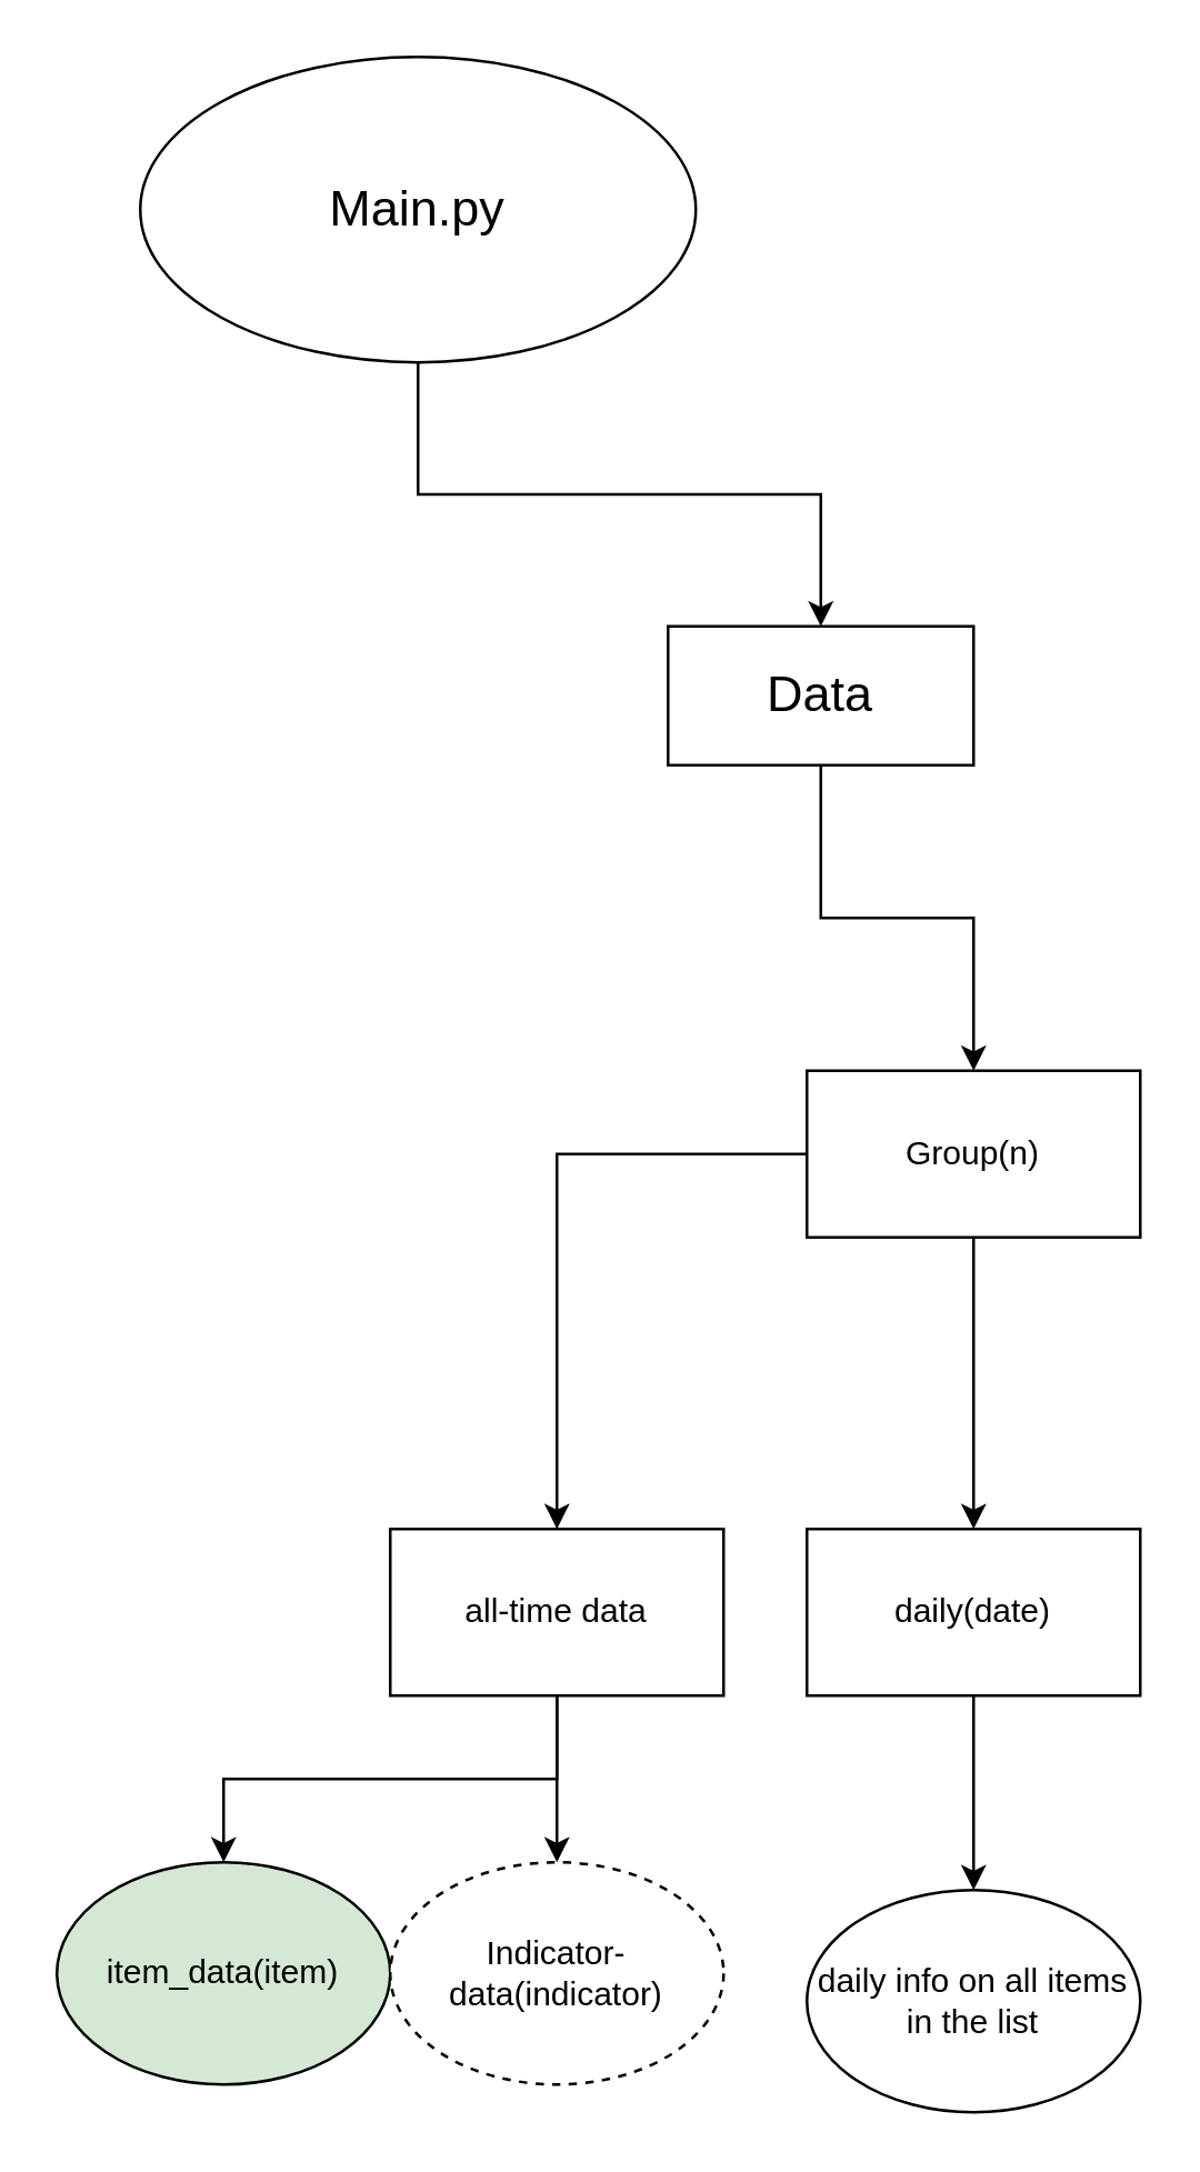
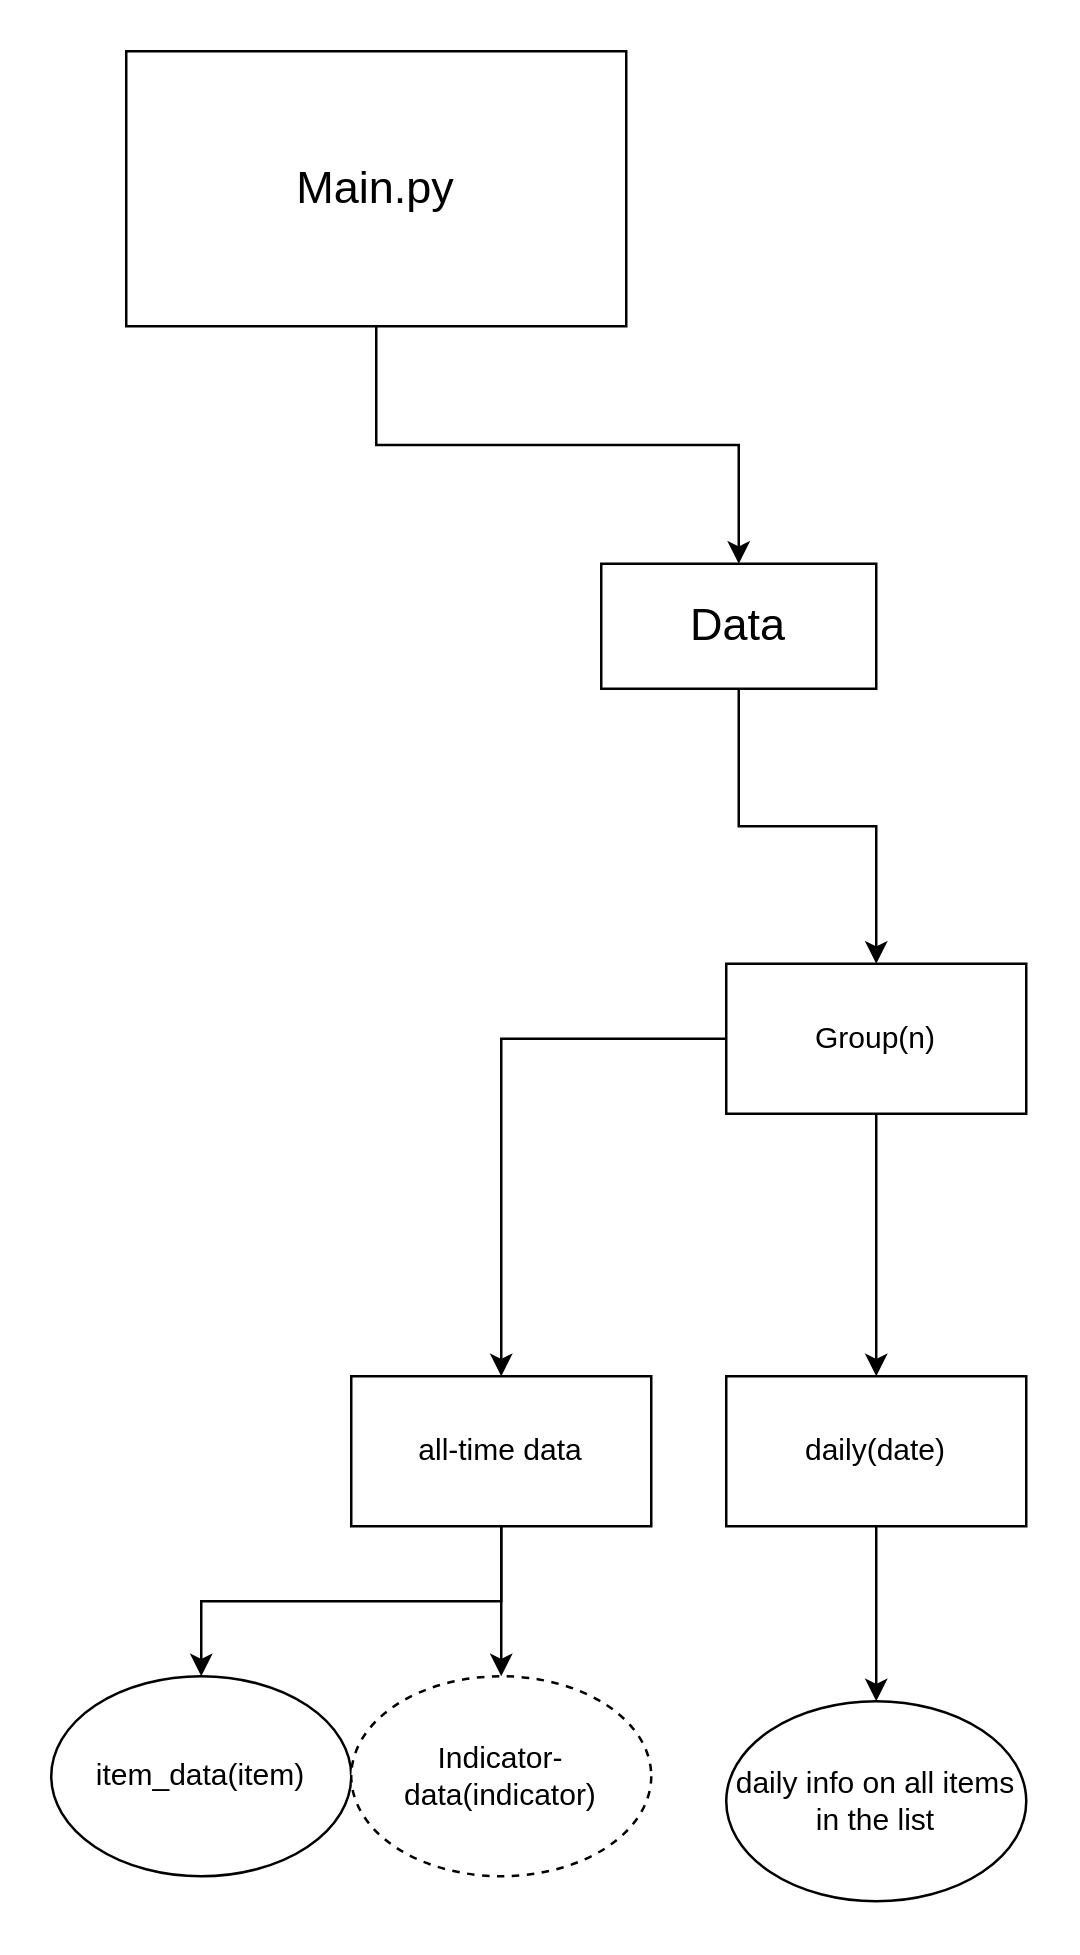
  <mxCell id="0" />
  <mxCell id="1" parent="0" />
  <mxCell id="2" style="edgeStyle=orthogonalEdgeStyle;rounded=0;orthogonalLoop=1;jettySize=auto;html=1;entryX=0.5;entryY=0;entryDx=0;entryDy=0;" edge="1" parent="1" source="3" target="5"><mxGeometry relative="1" as="geometry" /></mxCell>
- <mxCell id="3" value="&lt;font style=&quot;font-size: 18px&quot;&gt;Main.py&lt;/font&gt;" style="ellipse;whiteSpace=wrap;html=1;" vertex="1" parent="1"><mxGeometry x="50" y="20" width="200" height="110" as="geometry" /></mxCell>
+ <mxCell id="3" value="&lt;font style=&quot;font-size: 18px&quot;&gt;Main.py&lt;/font&gt;" style="rounded=0;whiteSpace=wrap;html=1;" vertex="1" parent="1"><mxGeometry x="50" y="20" width="200" height="110" as="geometry" /></mxCell>
  <mxCell id="4" style="edgeStyle=orthogonalEdgeStyle;rounded=0;orthogonalLoop=1;jettySize=auto;html=1;entryX=0.5;entryY=0;entryDx=0;entryDy=0;" edge="1" parent="1" source="5" target="8"><mxGeometry relative="1" as="geometry" /></mxCell>
  <mxCell id="5" value="&lt;font style=&quot;font-size: 18px&quot;&gt;Data&lt;/font&gt;" style="rounded=0;whiteSpace=wrap;html=1;" vertex="1" parent="1"><mxGeometry x="240" y="225" width="110" height="50" as="geometry" /></mxCell>
  <mxCell id="6" value="" style="edgeStyle=orthogonalEdgeStyle;rounded=0;orthogonalLoop=1;jettySize=auto;html=1;" edge="1" parent="1" source="8" target="10"><mxGeometry relative="1" as="geometry" /></mxCell>
  <mxCell id="7" value="" style="edgeStyle=orthogonalEdgeStyle;rounded=0;orthogonalLoop=1;jettySize=auto;html=1;" edge="1" parent="1" source="8" target="16"><mxGeometry relative="1" as="geometry" /></mxCell>
  <mxCell id="8" value="Group(n)" style="rounded=0;whiteSpace=wrap;html=1;" vertex="1" parent="1"><mxGeometry x="290" y="385" width="120" height="60" as="geometry" /></mxCell>
  <mxCell id="9" value="" style="edgeStyle=orthogonalEdgeStyle;rounded=0;orthogonalLoop=1;jettySize=auto;html=1;" edge="1" parent="1" source="10" target="13"><mxGeometry relative="1" as="geometry" /></mxCell>
  <mxCell id="10" value="daily(date)" style="rounded=0;whiteSpace=wrap;html=1;" vertex="1" parent="1"><mxGeometry x="290" y="550" width="120" height="60" as="geometry" /></mxCell>
- <mxCell id="11" value="item_data(item)" style="ellipse;whiteSpace=wrap;html=1;rounded=0;fillColor=#d5e8d4;" vertex="1" parent="1"><mxGeometry x="20" y="670" width="120" height="80" as="geometry" /></mxCell>
+ <mxCell id="11" value="item_data(item)" style="ellipse;whiteSpace=wrap;html=1;rounded=0;" vertex="1" parent="1"><mxGeometry x="20" y="670" width="120" height="80" as="geometry" /></mxCell>
  <mxCell id="12" value="Indicator-data(indicator)" style="ellipse;whiteSpace=wrap;html=1;rounded=0;dashed=1;" vertex="1" parent="1"><mxGeometry x="140" y="670" width="120" height="80" as="geometry" /></mxCell>
  <mxCell id="13" value="daily info on all items in the list" style="ellipse;whiteSpace=wrap;html=1;rounded=0;" vertex="1" parent="1"><mxGeometry x="290" y="680" width="120" height="80" as="geometry" /></mxCell>
  <mxCell id="14" style="edgeStyle=orthogonalEdgeStyle;rounded=0;orthogonalLoop=1;jettySize=auto;html=1;entryX=0.5;entryY=0;entryDx=0;entryDy=0;" edge="1" parent="1" source="16" target="12"><mxGeometry relative="1" as="geometry" /></mxCell>
  <mxCell id="15" style="edgeStyle=orthogonalEdgeStyle;rounded=0;orthogonalLoop=1;jettySize=auto;html=1;entryX=0.5;entryY=0;entryDx=0;entryDy=0;" edge="1" parent="1" source="16" target="11"><mxGeometry relative="1" as="geometry" /></mxCell>
  <mxCell id="16" value="all-time data" style="whiteSpace=wrap;html=1;rounded=0;" vertex="1" parent="1"><mxGeometry x="140" y="550" width="120" height="60" as="geometry" /></mxCell>
